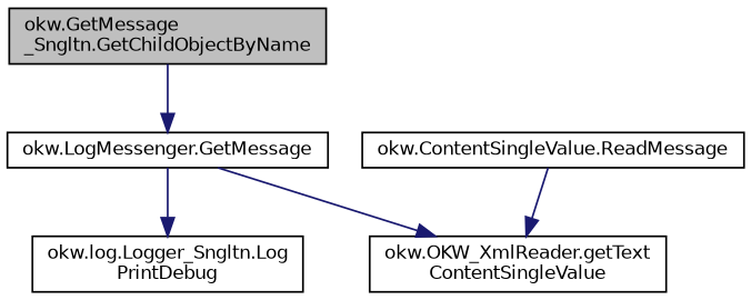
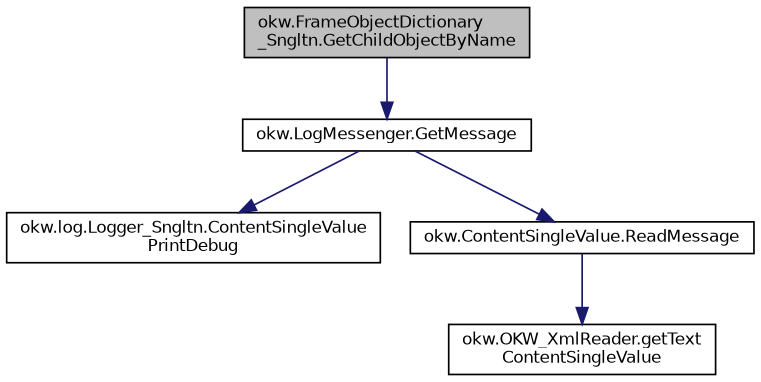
  digraph {
    rankdir=TB
    node [color=black fillcolor=white fontname=Helvetica fontsize=10 shape=record style=filled]
    edge [color=midnightblue fontname=Helvetica fontsize=10 labelfontname=Helvetica labelfontsize=10 style=solid]
-   n1 [fillcolor=grey75 fontcolor=black height=0.2 label="okw.GetMessage\l_Sngltn.GetChildObjectByName" width=0.4]
+   n1 [fillcolor=grey75 fontcolor=black height=0.2 label="okw.FrameObjectDictionary\l_Sngltn.GetChildObjectByName" width=0.4]
    n2 [height=0.2 label="okw.LogMessenger.GetMessage" width=0.4]
-   n3 [height=0.2 label="okw.log.Logger_Sngltn.Log\lPrintDebug" width=0.4]
+   n3 [height=0.2 label="okw.log.Logger_Sngltn.ContentSingleValue\lPrintDebug" width=0.4]
    n4 [height=0.2 label="okw.ContentSingleValue.ReadMessage" width=0.4]
    n5 [height=0.2 label="okw.OKW_XmlReader.getText\lContentSingleValue" width=0.4]
    n1 -> n2
    n2 -> n3
-   n2 -> n5
+   n2 -> n4
    n4 -> n5
  }
